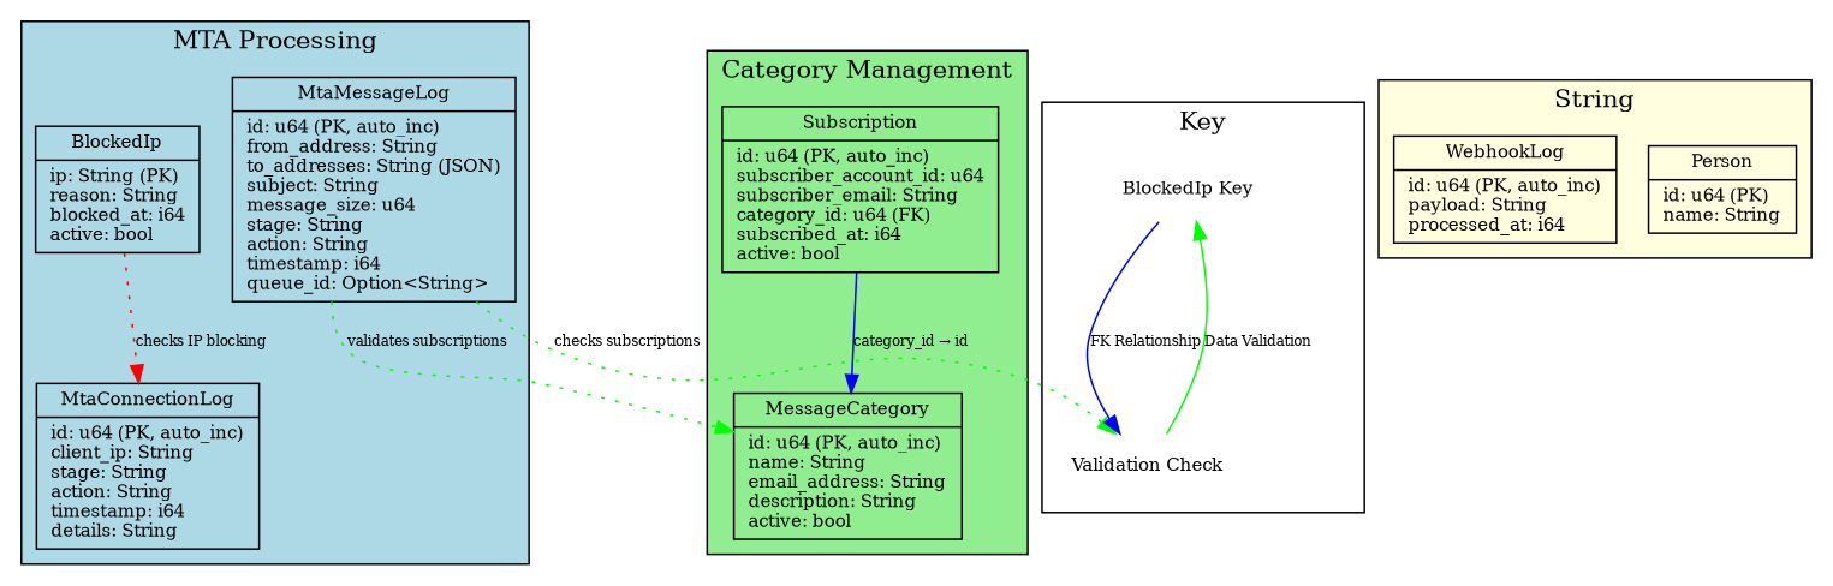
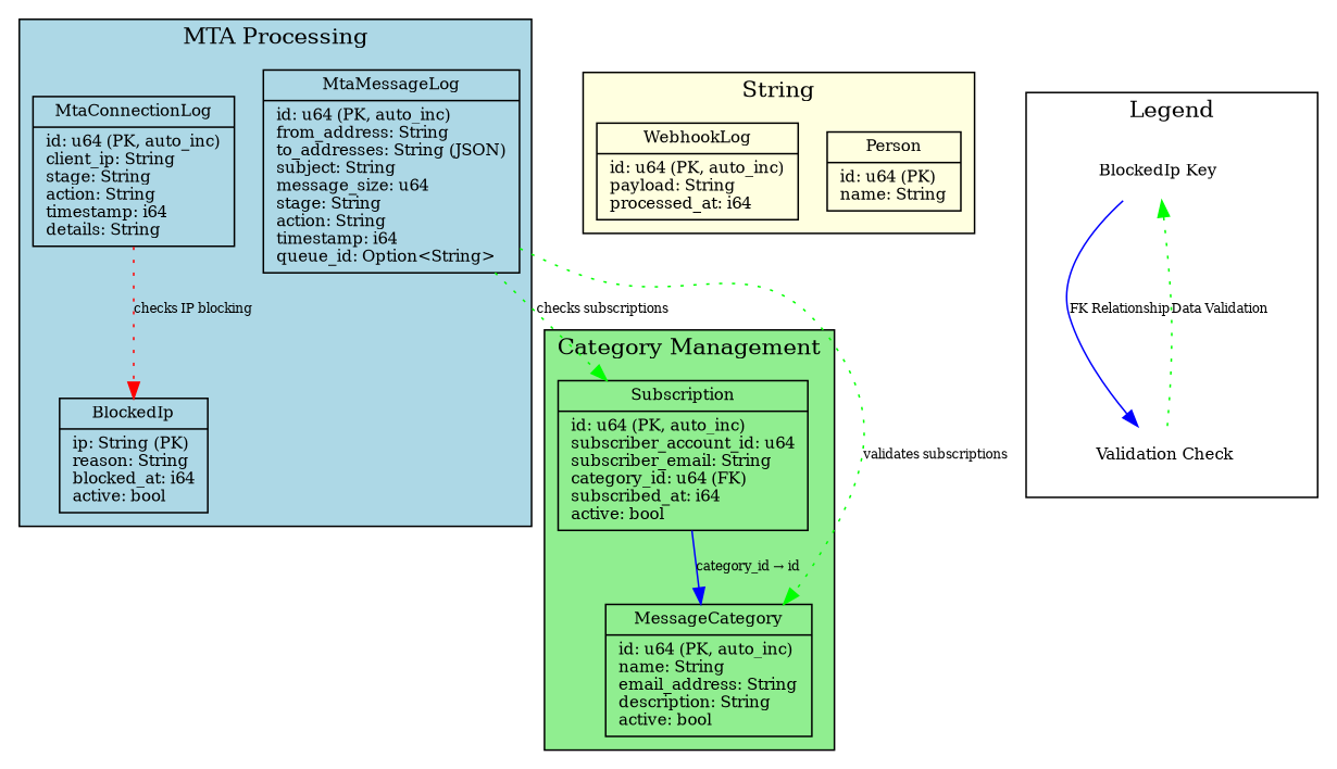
  digraph {
    fontname="DejaVu Serif"
    rankdir=TB
    node [fontname="DejaVu Serif" fontsize=10 shape=record]
    edge [color=green fontname="DejaVu Serif" fontsize=8 style=dotted]
    n1 [label="{MtaConnectionLog|id: u64 (PK, auto_inc)\lclient_ip: String\lstage: String\laction: String\ltimestamp: i64\ldetails: String\l}"]
    n2 [label="{MtaMessageLog|id: u64 (PK, auto_inc)\lfrom_address: String\lto_addresses: String (JSON)\lsubject: String\lmessage_size: u64\lstage: String\laction: String\ltimestamp: i64\lqueue_id: Option\<String\>\l}"]
    n3 [label="{BlockedIp|ip: String (PK)\lreason: String\lblocked_at: i64\lactive: bool\l}"]
    n4 [label="{MessageCategory|id: u64 (PK, auto_inc)\lname: String\lemail_address: String\ldescription: String\lactive: bool\l}"]
    n5 [label="{Subscription|id: u64 (PK, auto_inc)\lsubscriber_account_id: u64\lsubscriber_email: String\lcategory_id: u64 (FK)\lsubscribed_at: i64\lactive: bool\l}"]
    n6 [label="{Person|id: u64 (PK)\lname: String\l}"]
    n7 [label="{WebhookLog|id: u64 (PK, auto_inc)\lpayload: String\lprocessed_at: i64\l}"]
    n8 [label="BlockedIp Key" shape=plaintext]
    n9 [label="Validation Check" shape=plaintext]
    subgraph cluster_1 {
      fillcolor=lightblue
      label="MTA Processing"
      style=filled
      n1
      n2
      n3
    }
    subgraph cluster_2 {
      fillcolor=lightgreen
      label="Category Management"
      style=filled
      n4
      n5
    }
    subgraph cluster_3 {
      fillcolor=lightyellow
      label=String
      style=filled
      n6
      n7
    }
    subgraph cluster_4 {
      fillcolor=white
-     label=Key
+     label=Legend
      style=filled
      n8
      n9
    }
-   n3 -> n1 [color=red label="checks IP blocking"]
+   n1 -> n3 [color=red label="checks IP blocking"]
    n2 -> n4 [label="validates subscriptions"]
-   n2 -> n9 [label="checks subscriptions"]
+   n2 -> n5 [label="checks subscriptions"]
    n5 -> n4 [color=blue label="category_id → id" style=""]
    n8 -> n9 [color=blue label="FK Relationship" style=""]
-   n9 -> n8 [label="Data Validation" style=solid]
+   n9 -> n8 [label="Data Validation"]
  }
